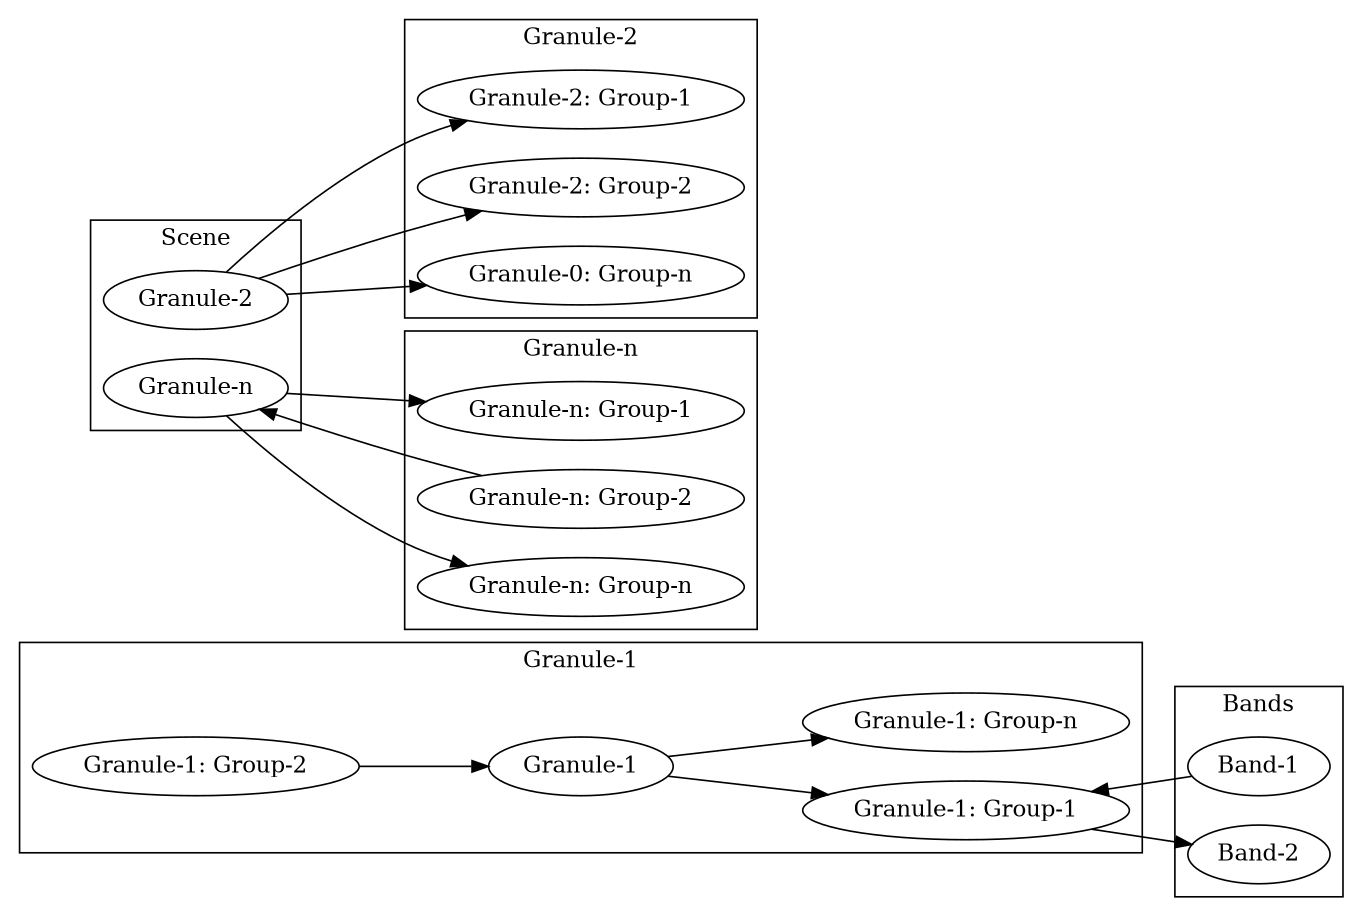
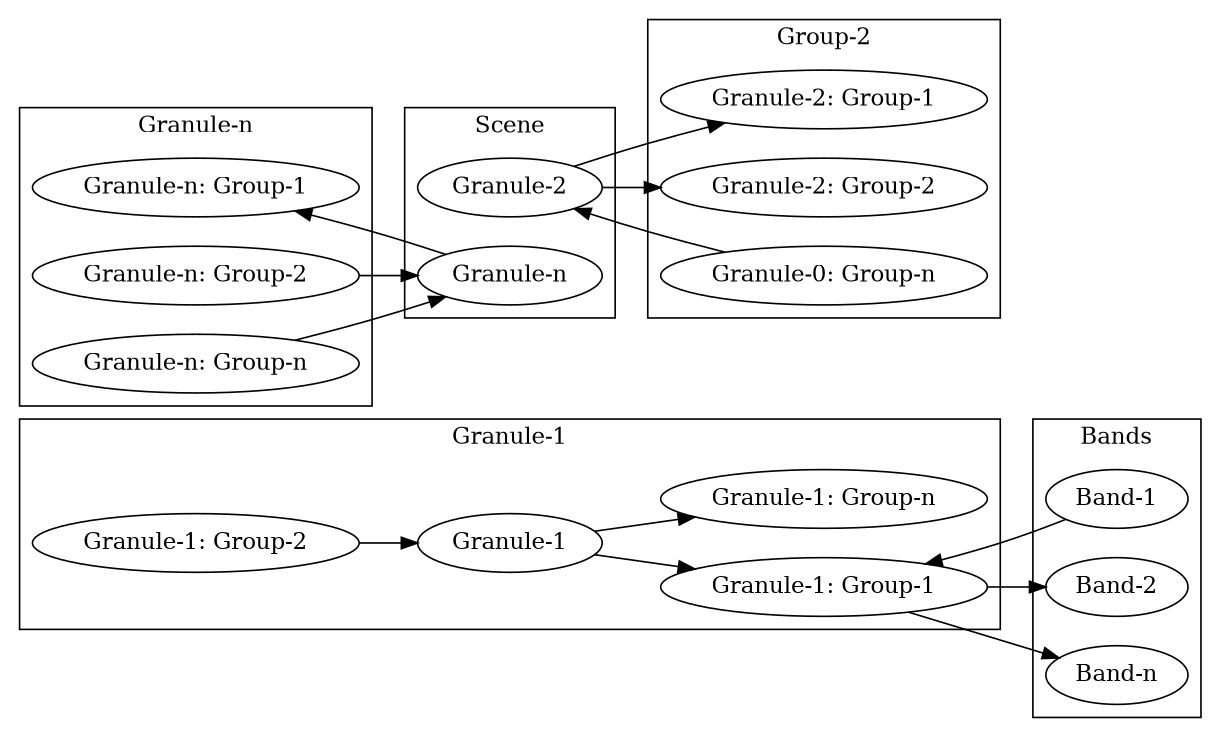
  digraph {
    rankdir=LR
    "Granule-1"
    "Granule-1: Group-1"
    "Granule-1: Group-2"
    "Granule-1: Group-n"
    "Granule-2"
    "Granule-n"
    "Granule-2: Group-1"
    "Granule-2: Group-2"
    n9 [label="Granule-0: Group-n"]
    "Granule-n: Group-1"
    "Granule-n: Group-2"
    "Granule-n: Group-n"
    "Band-1"
    "Band-2"
+   "Band-n"
    subgraph cluster_1 {
      label="Granule-1"
      "Granule-1"
      "Granule-1: Group-1"
      "Granule-1: Group-2"
      "Granule-1: Group-n"
    }
    subgraph cluster_2 {
      label=Scene
      "Granule-2"
      "Granule-n"
    }
    subgraph cluster_3 {
-     label="Granule-2"
+     label="Group-2"
      "Granule-2: Group-1"
      "Granule-2: Group-2"
      n9
    }
    subgraph cluster_4 {
      label="Granule-n"
      "Granule-n: Group-1"
      "Granule-n: Group-2"
      "Granule-n: Group-n"
    }
    subgraph cluster_5 {
      label=Bands
      "Band-1"
      "Band-2"
+     "Band-n"
    }
    "Granule-1" -> "Granule-1: Group-1"
    "Granule-1" -> "Granule-1: Group-n"
    "Granule-1: Group-1" -> "Band-2"
+   "Granule-1: Group-1" -> "Band-n"
    "Granule-1: Group-2" -> "Granule-1"
    "Granule-2" -> "Granule-2: Group-1"
    "Granule-2" -> "Granule-2: Group-2"
-   "Granule-2" -> n9
+   n9 -> "Granule-2"
    "Granule-n" -> "Granule-n: Group-1"
-   "Granule-n" -> "Granule-n: Group-n"
+   "Granule-n: Group-n" -> "Granule-n"
    "Granule-n: Group-2" -> "Granule-n"
    "Band-1" -> "Granule-1: Group-1"
  }
